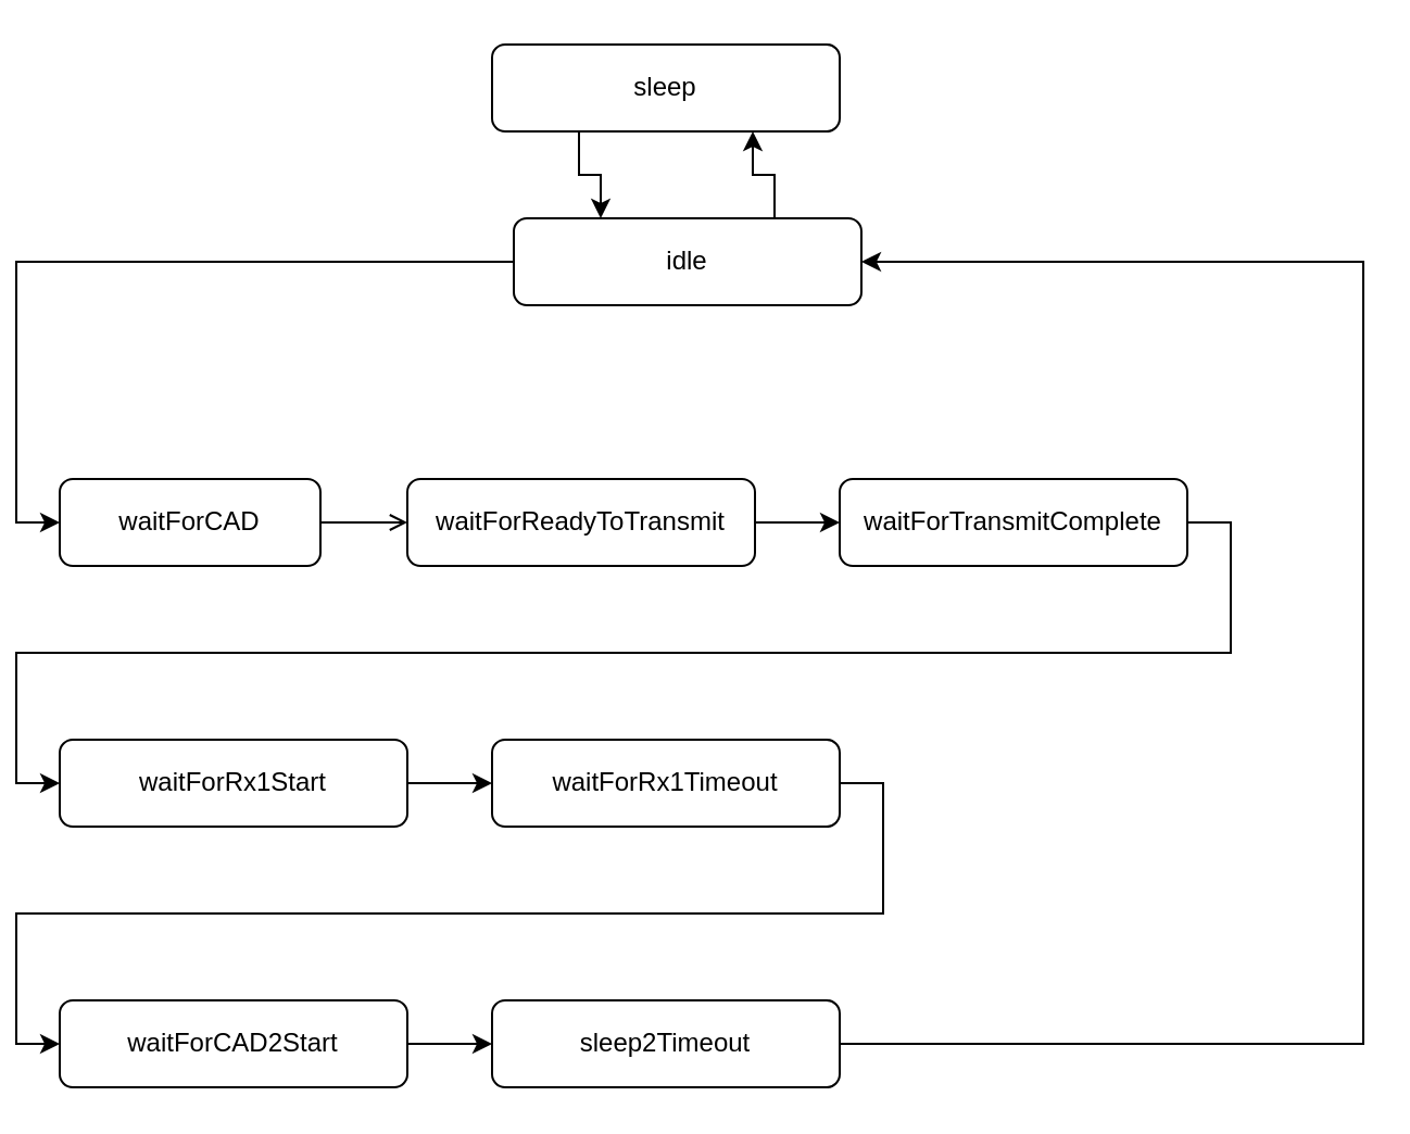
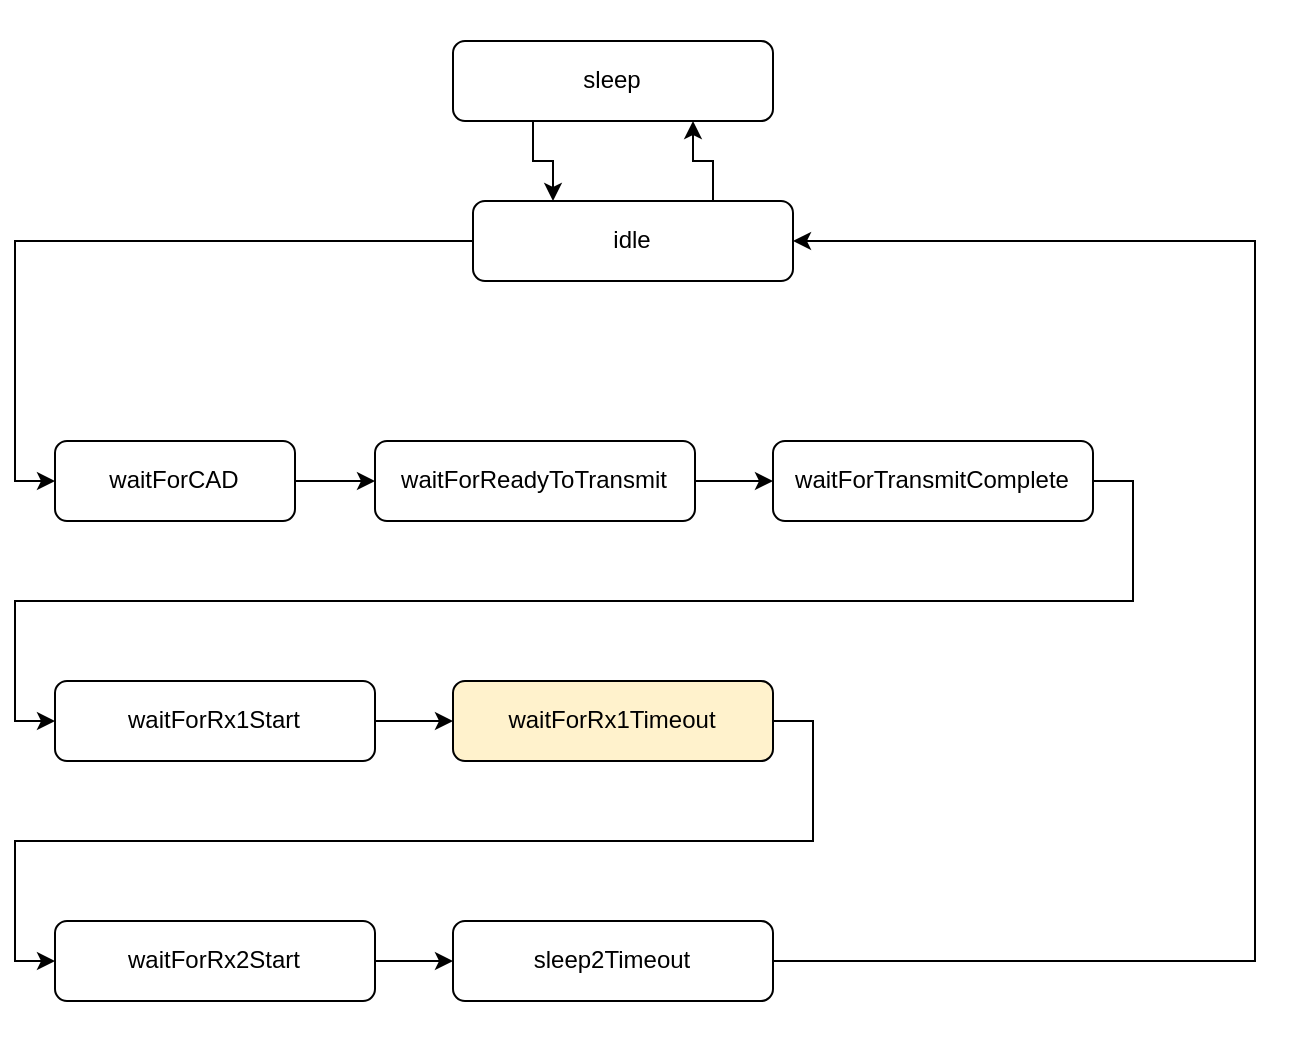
  <mxCell id="0" />
  <mxCell id="1" parent="0" />
  <mxCell id="2" style="edgeStyle=orthogonalEdgeStyle;rounded=0;orthogonalLoop=1;jettySize=auto;html=1;entryX=0.75;entryY=1;entryDx=0;entryDy=0;exitX=0.75;exitY=0;exitDx=0;exitDy=0;" edge="1" parent="1" source="4" target="6"><mxGeometry relative="1" as="geometry" /></mxCell>
  <mxCell id="3" style="edgeStyle=orthogonalEdgeStyle;rounded=0;orthogonalLoop=1;jettySize=auto;html=1;entryX=0;entryY=0.5;entryDx=0;entryDy=0;" edge="1" parent="1" source="4" target="8"><mxGeometry relative="1" as="geometry" /></mxCell>
  <mxCell id="4" value="idle" style="rounded=1;whiteSpace=wrap;html=1;" vertex="1" parent="1"><mxGeometry x="229" y="100" width="160" height="40" as="geometry" /></mxCell>
  <mxCell id="5" style="edgeStyle=orthogonalEdgeStyle;rounded=0;orthogonalLoop=1;jettySize=auto;html=1;entryX=0.25;entryY=0;entryDx=0;entryDy=0;exitX=0.25;exitY=1;exitDx=0;exitDy=0;" edge="1" parent="1" source="6" target="4"><mxGeometry relative="1" as="geometry" /></mxCell>
  <mxCell id="6" value="sleep" style="rounded=1;whiteSpace=wrap;html=1;" vertex="1" parent="1"><mxGeometry x="219" y="20" width="160" height="40" as="geometry" /></mxCell>
- <mxCell id="7" style="edgeStyle=orthogonalEdgeStyle;rounded=0;orthogonalLoop=1;jettySize=auto;html=1;endArrow=open;" edge="1" parent="1" source="8" target="10"><mxGeometry relative="1" as="geometry" /></mxCell>
+ <mxCell id="7" style="edgeStyle=orthogonalEdgeStyle;rounded=0;orthogonalLoop=1;jettySize=auto;html=1;" edge="1" parent="1" source="8" target="10"><mxGeometry relative="1" as="geometry" /></mxCell>
  <mxCell id="8" value="waitForCAD" style="rounded=1;whiteSpace=wrap;html=1;" vertex="1" parent="1"><mxGeometry x="20" y="220" width="120" height="40" as="geometry" /></mxCell>
  <mxCell id="9" style="edgeStyle=orthogonalEdgeStyle;rounded=0;orthogonalLoop=1;jettySize=auto;html=1;" edge="1" parent="1" source="10" target="12"><mxGeometry relative="1" as="geometry" /></mxCell>
  <mxCell id="10" value="waitForReadyToTransmit" style="rounded=1;whiteSpace=wrap;html=1;" vertex="1" parent="1"><mxGeometry x="180" y="220" width="160" height="40" as="geometry" /></mxCell>
  <mxCell id="11" style="edgeStyle=orthogonalEdgeStyle;rounded=0;orthogonalLoop=1;jettySize=auto;html=1;entryX=0;entryY=0.5;entryDx=0;entryDy=0;exitX=1;exitY=0.5;exitDx=0;exitDy=0;" edge="1" parent="1" source="12" target="14"><mxGeometry relative="1" as="geometry" /></mxCell>
  <mxCell id="12" value="waitForTransmitComplete" style="rounded=1;whiteSpace=wrap;html=1;" vertex="1" parent="1"><mxGeometry x="379" y="220" width="160" height="40" as="geometry" /></mxCell>
  <mxCell id="13" style="edgeStyle=orthogonalEdgeStyle;rounded=0;orthogonalLoop=1;jettySize=auto;html=1;" edge="1" parent="1" source="14" target="16"><mxGeometry relative="1" as="geometry" /></mxCell>
  <mxCell id="14" value="waitForRx1Start" style="rounded=1;whiteSpace=wrap;html=1;" vertex="1" parent="1"><mxGeometry x="20" y="340" width="160" height="40" as="geometry" /></mxCell>
  <mxCell id="15" style="edgeStyle=orthogonalEdgeStyle;rounded=0;orthogonalLoop=1;jettySize=auto;html=1;entryX=0;entryY=0.5;entryDx=0;entryDy=0;exitX=1;exitY=0.5;exitDx=0;exitDy=0;" edge="1" parent="1" source="16" target="18"><mxGeometry relative="1" as="geometry" /></mxCell>
- <mxCell id="16" value="waitForRx1Timeout" style="rounded=1;whiteSpace=wrap;html=1;" vertex="1" parent="1"><mxGeometry x="219" y="340" width="160" height="40" as="geometry" /></mxCell>
+ <mxCell id="16" value="waitForRx1Timeout" style="rounded=1;whiteSpace=wrap;html=1;fillColor=#fff2cc;" vertex="1" parent="1"><mxGeometry x="219" y="340" width="160" height="40" as="geometry" /></mxCell>
  <mxCell id="17" style="edgeStyle=orthogonalEdgeStyle;rounded=0;orthogonalLoop=1;jettySize=auto;html=1;entryX=0;entryY=0.5;entryDx=0;entryDy=0;" edge="1" parent="1" source="18" target="20"><mxGeometry relative="1" as="geometry" /></mxCell>
- <mxCell id="18" value="waitForCAD2Start" style="rounded=1;whiteSpace=wrap;html=1;" vertex="1" parent="1"><mxGeometry x="20" y="460" width="160" height="40" as="geometry" /></mxCell>
+ <mxCell id="18" value="waitForRx2Start" style="rounded=1;whiteSpace=wrap;html=1;" vertex="1" parent="1"><mxGeometry x="20" y="460" width="160" height="40" as="geometry" /></mxCell>
  <mxCell id="19" style="edgeStyle=orthogonalEdgeStyle;rounded=0;orthogonalLoop=1;jettySize=auto;html=1;entryX=1;entryY=0.5;entryDx=0;entryDy=0;" edge="1" parent="1" source="20" target="4"><mxGeometry relative="1" as="geometry"><mxPoint x="570" y="150" as="targetPoint" /><Array as="points"><mxPoint x="620" y="480" /><mxPoint x="620" y="120" /></Array></mxGeometry></mxCell>
  <mxCell id="20" value="sleep2Timeout" style="rounded=1;whiteSpace=wrap;html=1;" vertex="1" parent="1"><mxGeometry x="219" y="460" width="160" height="40" as="geometry" /></mxCell>
